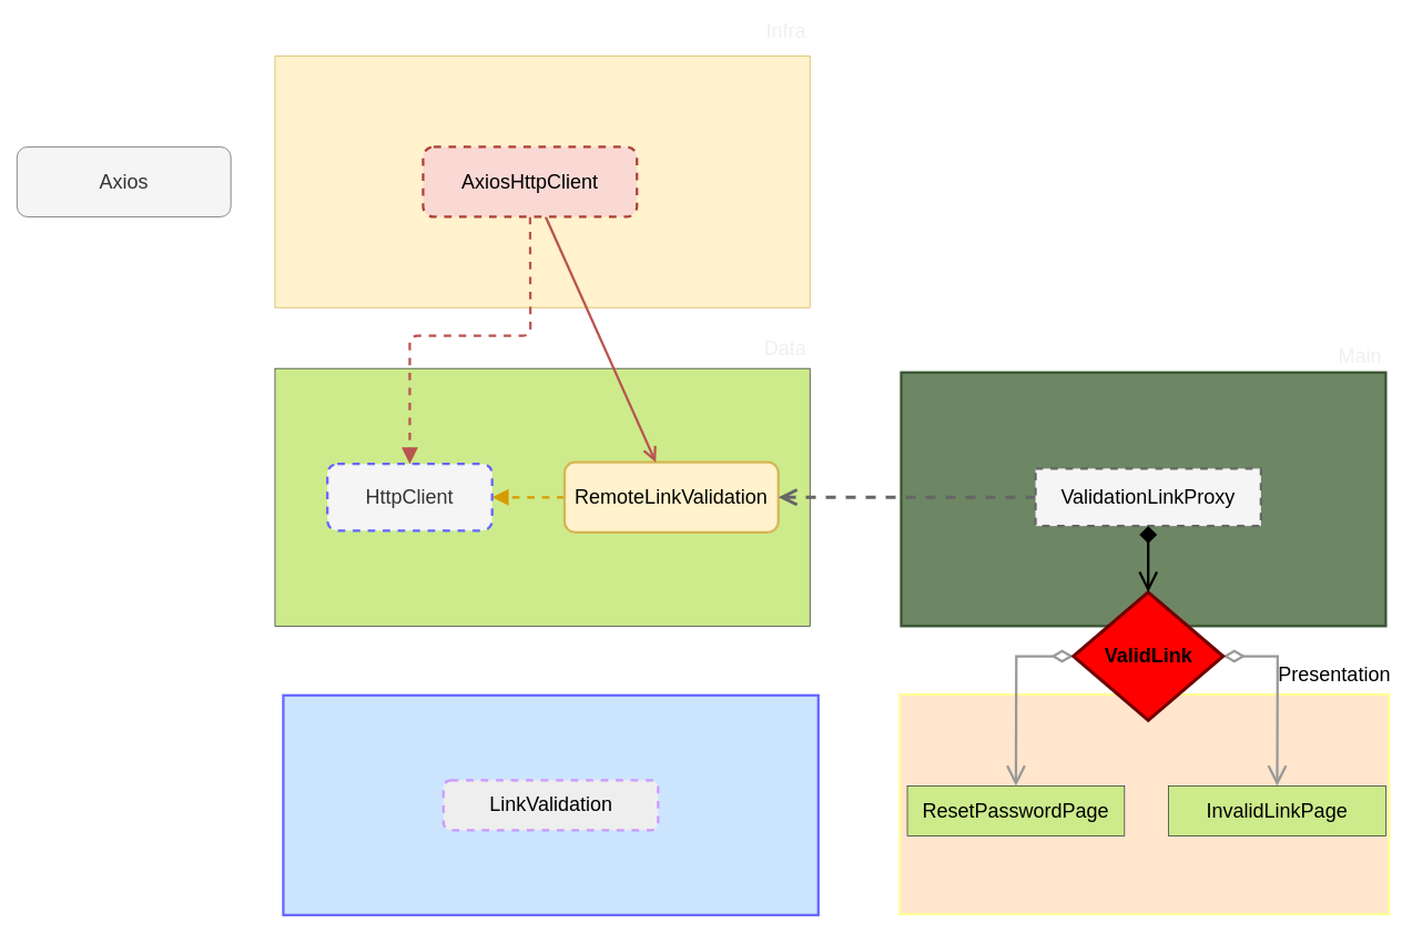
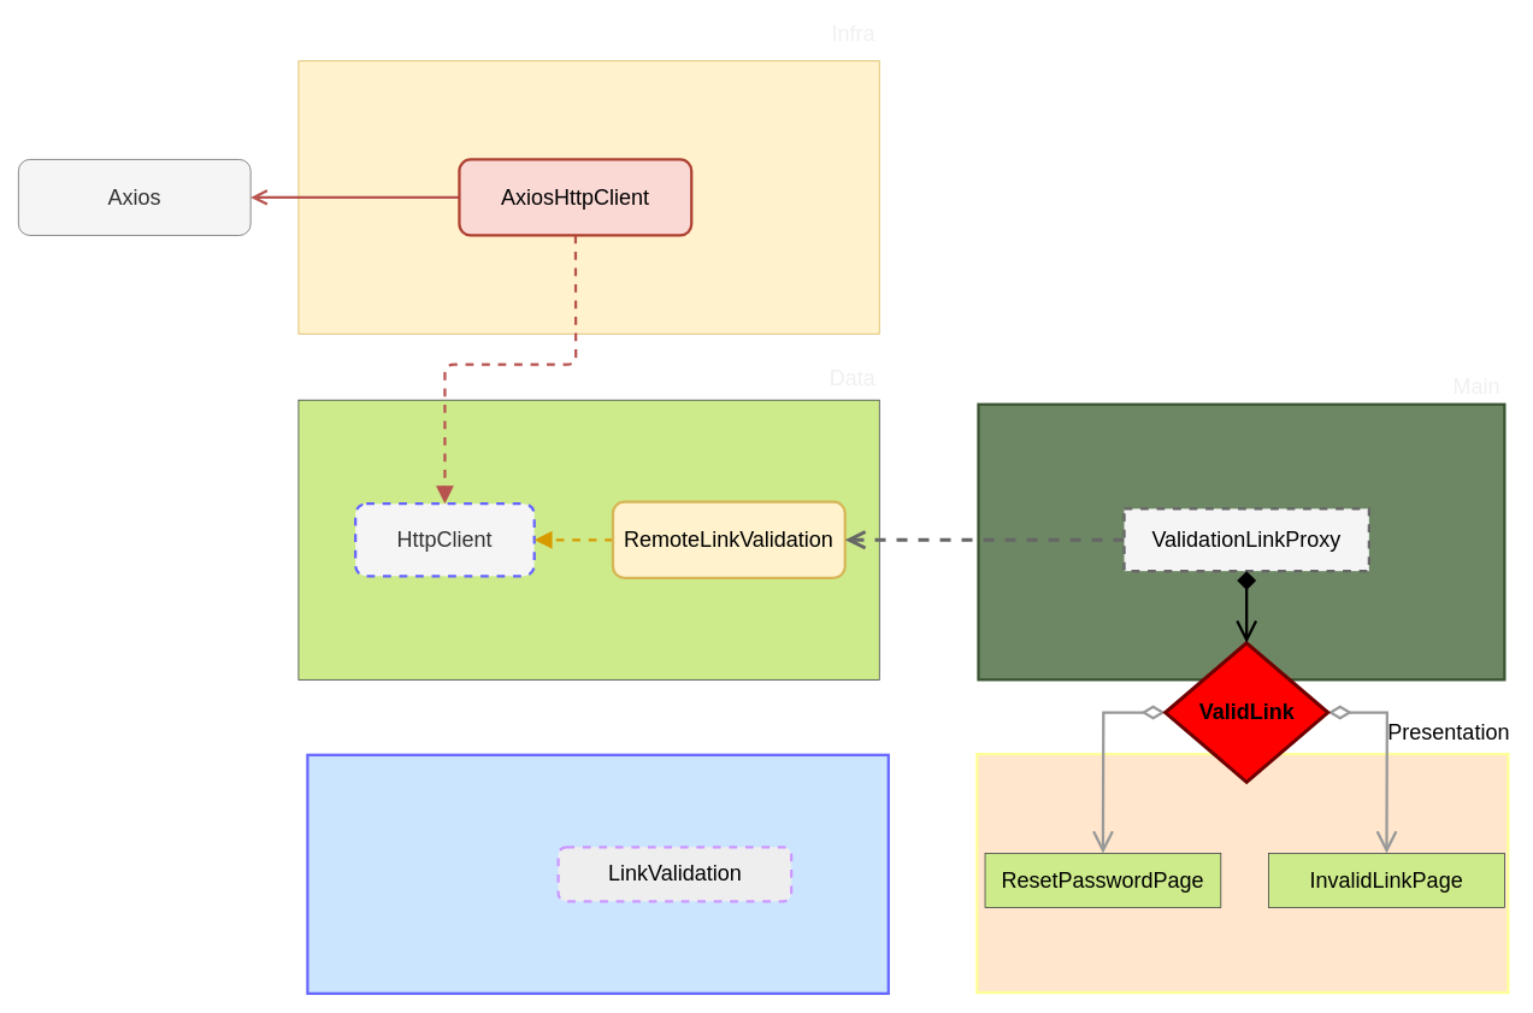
  <mxCell id="0" />
  <mxCell id="1" parent="0" />
  <mxCell id="2" value="" style="whiteSpace=wrap;html=1;rounded=0;glass=0;labelBackgroundColor=none;fontSize=24;fontColor=#ffffff;strokeColor=#3A5431;strokeWidth=3;fillColor=#6d8764;" parent="1" vertex="1"><mxGeometry x="1082.61" y="447" width="582.39" height="304.75" as="geometry" /></mxCell>
  <mxCell id="3" value="" style="whiteSpace=wrap;html=1;rounded=0;fontSize=24;fillColor=#cdeb8b;strokeColor=#36393d;" parent="1" vertex="1"><mxGeometry x="330" y="442.25" width="643" height="309.5" as="geometry" /></mxCell>
  <mxCell id="4" value="HttpClient" style="whiteSpace=wrap;html=1;fontSize=24;dashed=1;rounded=1;fillColor=#f5f5f5;fontColor=#333333;strokeColor=#6666FF;strokeWidth=3;" parent="1" vertex="1"><mxGeometry x="393" y="557" width="198" height="80" as="geometry" /></mxCell>
  <mxCell id="5" value="" style="edgeStyle=none;html=1;dashed=1;fontSize=24;endArrow=block;endFill=1;strokeWidth=3;fillColor=#ffe6cc;strokeColor=#d79b00;endSize=12;" parent="1" source="6" target="4" edge="1"><mxGeometry relative="1" as="geometry" /></mxCell>
  <mxCell id="6" value="&lt;font color=&quot;#000000&quot;&gt;RemoteLinkValidation&lt;/font&gt;" style="whiteSpace=wrap;html=1;rounded=1;fontSize=24;fillColor=#fff2cc;strokeColor=#d6b656;strokeWidth=3;" parent="1" vertex="1"><mxGeometry x="678" y="555" width="257" height="84" as="geometry" /></mxCell>
  <mxCell id="7" value="" style="whiteSpace=wrap;html=1;rounded=0;fontSize=24;fillColor=#fff2cc;strokeColor=#d6b656;" parent="1" vertex="1"><mxGeometry x="330" y="67" width="643" height="302" as="geometry" /></mxCell>
  <mxCell id="8" style="edgeStyle=none;html=1;entryX=0.5;entryY=0;entryDx=0;entryDy=0;dashed=1;fontSize=24;endArrow=block;endFill=1;strokeWidth=3;fillColor=#f8cecc;strokeColor=#b85450;endSize=12;" parent="1" source="10" target="4" edge="1"><mxGeometry relative="1" as="geometry"><Array as="points"><mxPoint x="637" y="403" /><mxPoint x="492" y="403" /></Array></mxGeometry></mxCell>
- <mxCell id="9" style="edgeStyle=none;html=1;fontSize=24;endArrow=open;endFill=0;strokeWidth=3;endSize=12;fillColor=#f8cecc;strokeColor=#b85450;" parent="1" source="10" target="6" edge="1"><mxGeometry relative="1" as="geometry" /></mxCell>
- <mxCell id="10" value="&lt;font color=&quot;#000000&quot;&gt;AxiosHttpClient&lt;/font&gt;" style="whiteSpace=wrap;html=1;rounded=1;fontSize=24;fillColor=#fad9d5;strokeColor=#ae4132;strokeWidth=3;dashed=1;" parent="1" vertex="1"><mxGeometry x="508" y="176" width="257" height="84" as="geometry" /></mxCell>
+ <mxCell id="9" style="edgeStyle=none;html=1;entryX=1;entryY=0.5;entryDx=0;entryDy=0;fontSize=24;endArrow=open;endFill=0;strokeWidth=3;endSize=12;fillColor=#f8cecc;strokeColor=#b85450;" parent="1" source="10" target="11" edge="1"><mxGeometry relative="1" as="geometry" /></mxCell>
+ <mxCell id="10" value="&lt;font color=&quot;#000000&quot;&gt;AxiosHttpClient&lt;/font&gt;" style="whiteSpace=wrap;html=1;rounded=1;fontSize=24;fillColor=#fad9d5;strokeColor=#ae4132;strokeWidth=3;" parent="1" vertex="1"><mxGeometry x="508" y="176" width="257" height="84" as="geometry" /></mxCell>
  <mxCell id="11" value="Axios" style="whiteSpace=wrap;html=1;rounded=1;fontSize=24;fillColor=#f5f5f5;fontColor=#333333;strokeColor=#666666;" parent="1" vertex="1"><mxGeometry x="20" y="176" width="257" height="84" as="geometry" /></mxCell>
  <mxCell id="12" value="" style="whiteSpace=wrap;html=1;rounded=0;fontSize=24;fillColor=#cce5ff;strokeColor=#6666FF;strokeWidth=3;" parent="1" vertex="1"><mxGeometry x="340" y="835" width="643" height="264" as="geometry" /></mxCell>
- <mxCell id="13" value="&lt;font color=&quot;#000000&quot;&gt;LinkValidation&lt;/font&gt;" style="whiteSpace=wrap;html=1;rounded=1;fontSize=24;dashed=1;fillColor=#eeeeee;strokeColor=#CC99FF;strokeWidth=3;" parent="1" vertex="1"><mxGeometry x="532.5" y="937" width="258" height="60" as="geometry" /></mxCell>
+ <mxCell id="13" value="&lt;font color=&quot;#000000&quot;&gt;LinkValidation&lt;/font&gt;" style="whiteSpace=wrap;html=1;rounded=1;fontSize=24;dashed=1;fillColor=#eeeeee;strokeColor=#CC99FF;strokeWidth=3;" parent="1" vertex="1"><mxGeometry x="617.5" y="937" width="258" height="60" as="geometry" /></mxCell>
  <mxCell id="14" value="" style="whiteSpace=wrap;html=1;rounded=0;fontSize=24;fillColor=#ffe6cc;strokeColor=#FFFF99;strokeWidth=3;" parent="1" vertex="1"><mxGeometry x="1081" y="834" width="588" height="264" as="geometry" /></mxCell>
  <mxCell id="15" value="&lt;font color=&quot;#000000&quot;&gt;ResetPasswordPage&lt;/font&gt;" style="whiteSpace=wrap;html=1;rounded=0;fontSize=24;fillColor=#cdeb8b;strokeColor=#36393d;" parent="1" vertex="1"><mxGeometry x="1090" y="944" width="261" height="60" as="geometry" /></mxCell>
  <mxCell id="16" style="edgeStyle=none;html=1;entryX=0.5;entryY=0;entryDx=0;entryDy=0;fontSize=11;startArrow=diamondThin;startFill=0;endArrow=open;endFill=0;strokeWidth=3;strokeColor=#999999;sketch=0;jumpStyle=none;endSize=18;startSize=18;exitX=0;exitY=0.5;exitDx=0;exitDy=0;rounded=0;targetPerimeterSpacing=12;" parent="1" source="24" target="15" edge="1"><mxGeometry relative="1" as="geometry"><mxPoint x="1379.749" y="633" as="sourcePoint" /><Array as="points"><mxPoint x="1221" y="788" /></Array></mxGeometry></mxCell>
  <mxCell id="17" style="edgeStyle=none;html=1;entryX=1;entryY=0.5;entryDx=0;entryDy=0;fontSize=24;startArrow=none;startFill=0;endArrow=open;endFill=0;startSize=18;endSize=14;strokeWidth=4;strokeColor=#666666;exitX=0;exitY=0.5;exitDx=0;exitDy=0;dashed=1;" parent="1" source="21" target="6" edge="1"><mxGeometry relative="1" as="geometry"><mxPoint x="1261" y="590.33" as="sourcePoint" /></mxGeometry></mxCell>
  <mxCell id="18" value="Presentation" style="text;html=1;align=center;verticalAlign=middle;resizable=0;points=[];autosize=1;strokeColor=none;fillColor=none;fontSize=24;" parent="1" vertex="1"><mxGeometry x="1530" y="794" width="145" height="33" as="geometry" /></mxCell>
  <mxCell id="19" value="Data" style="text;html=1;align=center;verticalAlign=middle;resizable=0;points=[];autosize=1;strokeColor=none;fillColor=none;fontSize=24;fontColor=#F0F0F0;" parent="1" vertex="1"><mxGeometry x="912" y="401" width="61" height="33" as="geometry" /></mxCell>
  <mxCell id="20" value="Infra" style="text;html=1;align=center;verticalAlign=middle;resizable=0;points=[];autosize=1;strokeColor=none;fillColor=none;fontSize=24;fontColor=#F0F0F0;" parent="1" vertex="1"><mxGeometry x="915" y="20" width="58" height="33" as="geometry" /></mxCell>
  <mxCell id="21" value="&lt;span style=&quot;color: rgb(0 , 0 , 0)&quot;&gt;ValidationLinkProxy&lt;/span&gt;" style="whiteSpace=wrap;html=1;rounded=0;glass=0;labelBackgroundColor=none;fontSize=24;fontColor=#333333;strokeColor=#666666;strokeWidth=3;fillColor=#f5f5f5;dashed=1;" parent="1" vertex="1"><mxGeometry x="1244" y="562.5" width="271" height="69" as="geometry" /></mxCell>
  <mxCell id="22" value="Main" style="text;html=1;align=center;verticalAlign=middle;resizable=0;points=[];autosize=1;strokeColor=none;fillColor=none;fontSize=24;fontColor=#F0F0F0;" parent="1" vertex="1"><mxGeometry x="1603" y="411" width="62" height="33" as="geometry" /></mxCell>
  <mxCell id="23" style="edgeStyle=none;html=1;entryX=0.5;entryY=0;entryDx=0;entryDy=0;startArrow=diamondThin;startFill=0;endArrow=open;endFill=0;endSize=18;startSize=18;strokeWidth=3;strokeColor=#999999;rounded=0;targetPerimeterSpacing=12;" edge="1" parent="1" source="24" target="26"><mxGeometry relative="1" as="geometry"><Array as="points"><mxPoint x="1535" y="788" /></Array></mxGeometry></mxCell>
  <mxCell id="24" value="&lt;font style=&quot;font-size: 24px&quot; color=&quot;#000000&quot;&gt;&lt;b&gt;ValidLink&lt;/b&gt;&lt;/font&gt;" style="rhombus;whiteSpace=wrap;html=1;fillColor=#FF0000;fontColor=#ffffff;strokeColor=#6F0000;strokeWidth=4;" vertex="1" parent="1"><mxGeometry x="1289.5" y="711" width="180" height="154" as="geometry" /></mxCell>
  <mxCell id="25" value="" style="edgeStyle=none;html=1;entryX=0.5;entryY=0;entryDx=0;entryDy=0;fontSize=24;startArrow=diamond;startFill=1;endArrow=open;endFill=0;strokeWidth=3;strokeColor=#000000;sketch=0;jumpStyle=none;endSize=18;startSize=14;exitX=0.5;exitY=1;exitDx=0;exitDy=0;" edge="1" parent="1" source="21" target="24"><mxGeometry relative="1" as="geometry"><mxPoint x="1311.75" y="631.5" as="sourcePoint" /><mxPoint x="1220.5" y="944" as="targetPoint" /><Array as="points" /></mxGeometry></mxCell>
  <mxCell id="26" value="&lt;font color=&quot;#000000&quot;&gt;InvalidLinkPage&lt;/font&gt;" style="whiteSpace=wrap;html=1;rounded=0;fontSize=24;fillColor=#cdeb8b;strokeColor=#36393d;" vertex="1" parent="1"><mxGeometry x="1404" y="944" width="261" height="60" as="geometry" /></mxCell>
